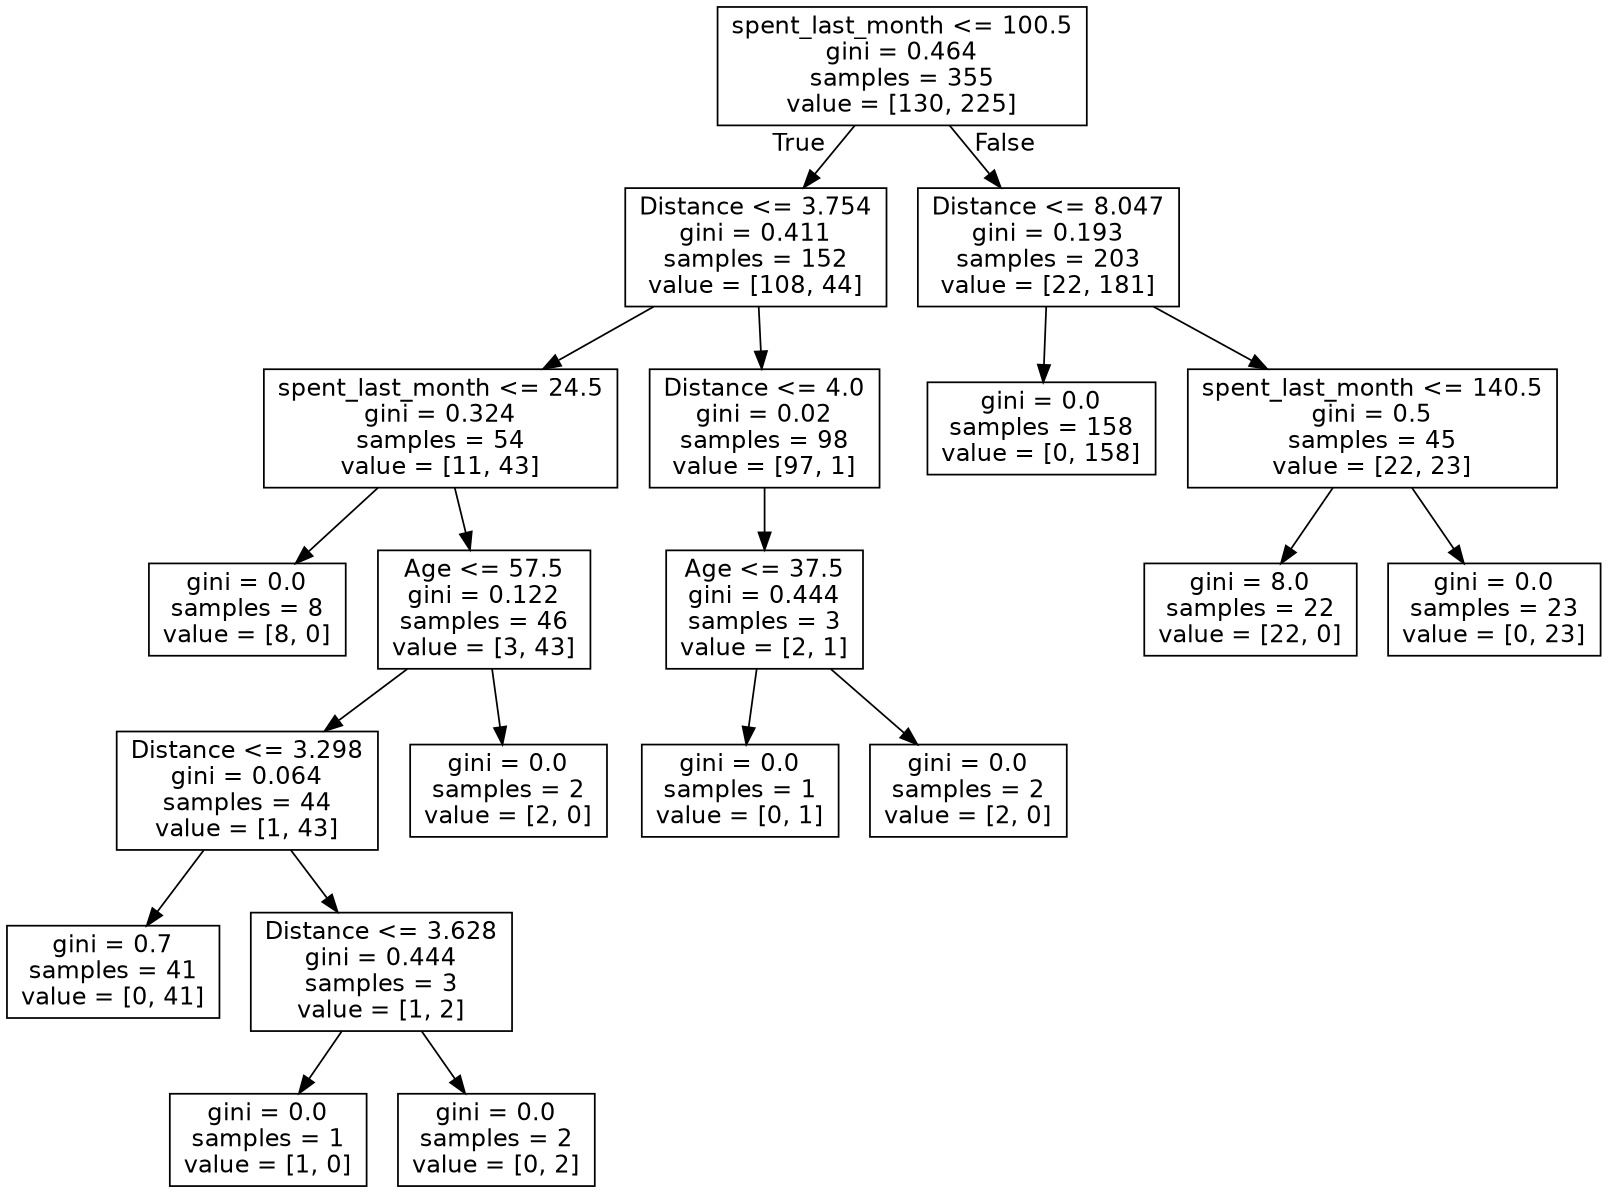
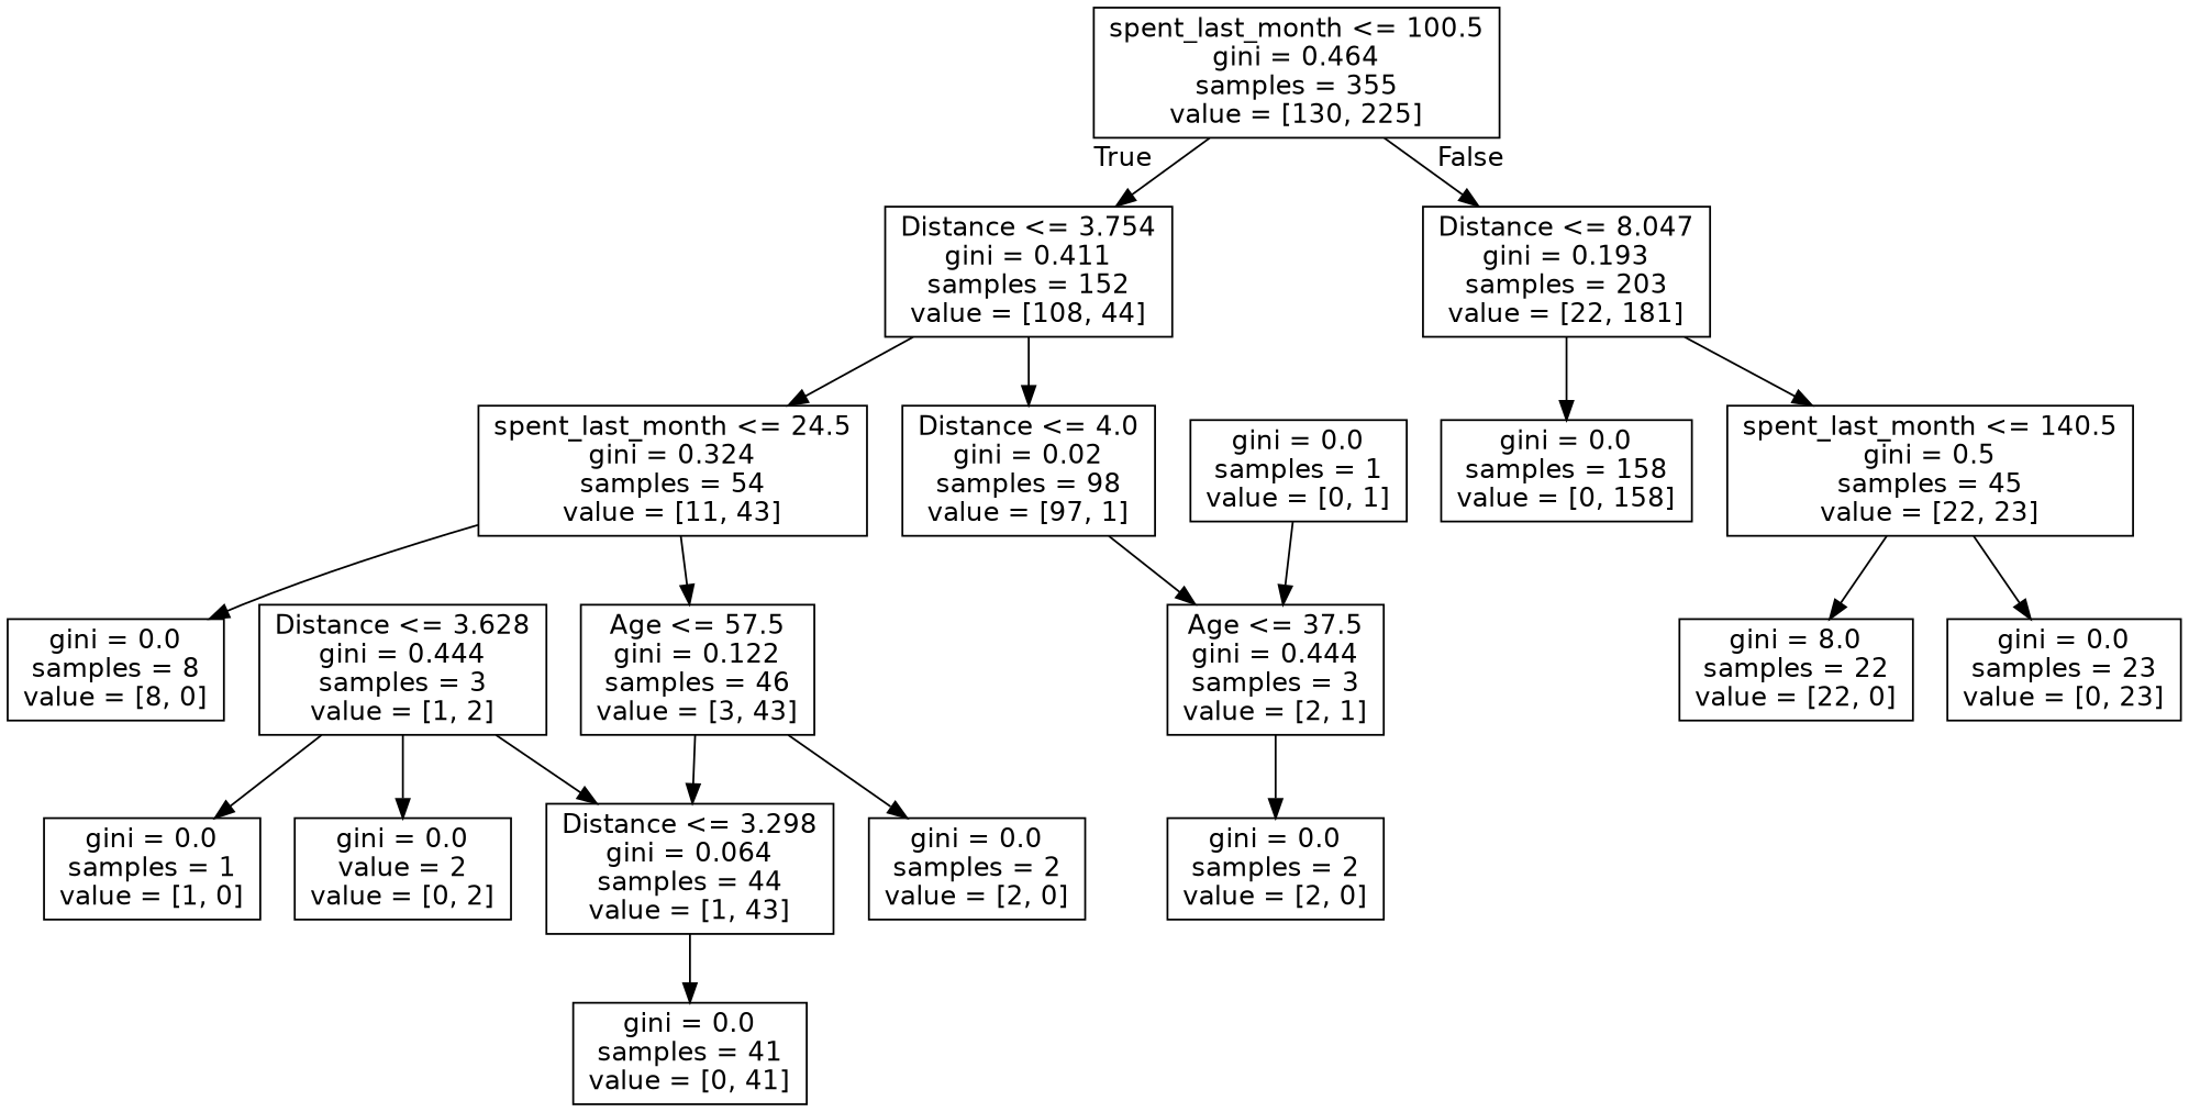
  digraph {
    node [fontname=helvetica shape=box]
    edge [fontname=helvetica]
    n1 [label="spent_last_month <= 100.5\ngini = 0.464\nsamples = 355\nvalue = [130, 225]"]
    n2 [label="Distance <= 3.754\ngini = 0.411\nsamples = 152\nvalue = [108, 44]"]
    n3 [label="Distance <= 8.047\ngini = 0.193\nsamples = 203\nvalue = [22, 181]"]
    n4 [label="spent_last_month <= 24.5\ngini = 0.324\nsamples = 54\nvalue = [11, 43]"]
    n5 [label="Distance <= 4.0\ngini = 0.02\nsamples = 98\nvalue = [97, 1]"]
    n6 [label="gini = 0.0\nsamples = 158\nvalue = [0, 158]"]
    n7 [label="spent_last_month <= 140.5\ngini = 0.5\nsamples = 45\nvalue = [22, 23]"]
    n8 [label="gini = 0.0\nsamples = 8\nvalue = [8, 0]"]
    n9 [label="Age <= 57.5\ngini = 0.122\nsamples = 46\nvalue = [3, 43]"]
    n10 [label="Age <= 37.5\ngini = 0.444\nsamples = 3\nvalue = [2, 1]"]
    n11 [label="Distance <= 3.298\ngini = 0.064\nsamples = 44\nvalue = [1, 43]"]
    n12 [label="gini = 0.0\nsamples = 2\nvalue = [2, 0]"]
-   n13 [label="gini = 0.7\nsamples = 41\nvalue = [0, 41]"]
+   n13 [label="gini = 0.0\nsamples = 41\nvalue = [0, 41]"]
    n14 [label="Distance <= 3.628\ngini = 0.444\nsamples = 3\nvalue = [1, 2]"]
    n15 [label="gini = 0.0\nsamples = 1\nvalue = [1, 0]"]
-   n16 [label="gini = 0.0\nsamples = 2\nvalue = [0, 2]"]
+   n16 [label="gini = 0.0\nvalue = 2\nvalue = [0, 2]"]
    n17 [label="gini = 0.0\nsamples = 1\nvalue = [0, 1]"]
    n18 [label="gini = 0.0\nsamples = 2\nvalue = [2, 0]"]
    n19 [label="gini = 8.0\nsamples = 22\nvalue = [22, 0]"]
    n20 [label="gini = 0.0\nsamples = 23\nvalue = [0, 23]"]
    n1 -> n2 [headlabel=True labelangle=45 labeldistance=2.5]
    n1 -> n3 [headlabel=False labelangle=-45 labeldistance=2.5]
    n2 -> n4
    n2 -> n5
    n3 -> n6
    n3 -> n7
    n4 -> n8
    n4 -> n9
    n5 -> n10
    n7 -> n19
    n7 -> n20
    n9 -> n11
    n9 -> n12
-   n10 -> n17
+   n17 -> n10
    n10 -> n18
    n11 -> n13
-   n11 -> n14
+   n14 -> n11
    n14 -> n15
    n14 -> n16
  }
